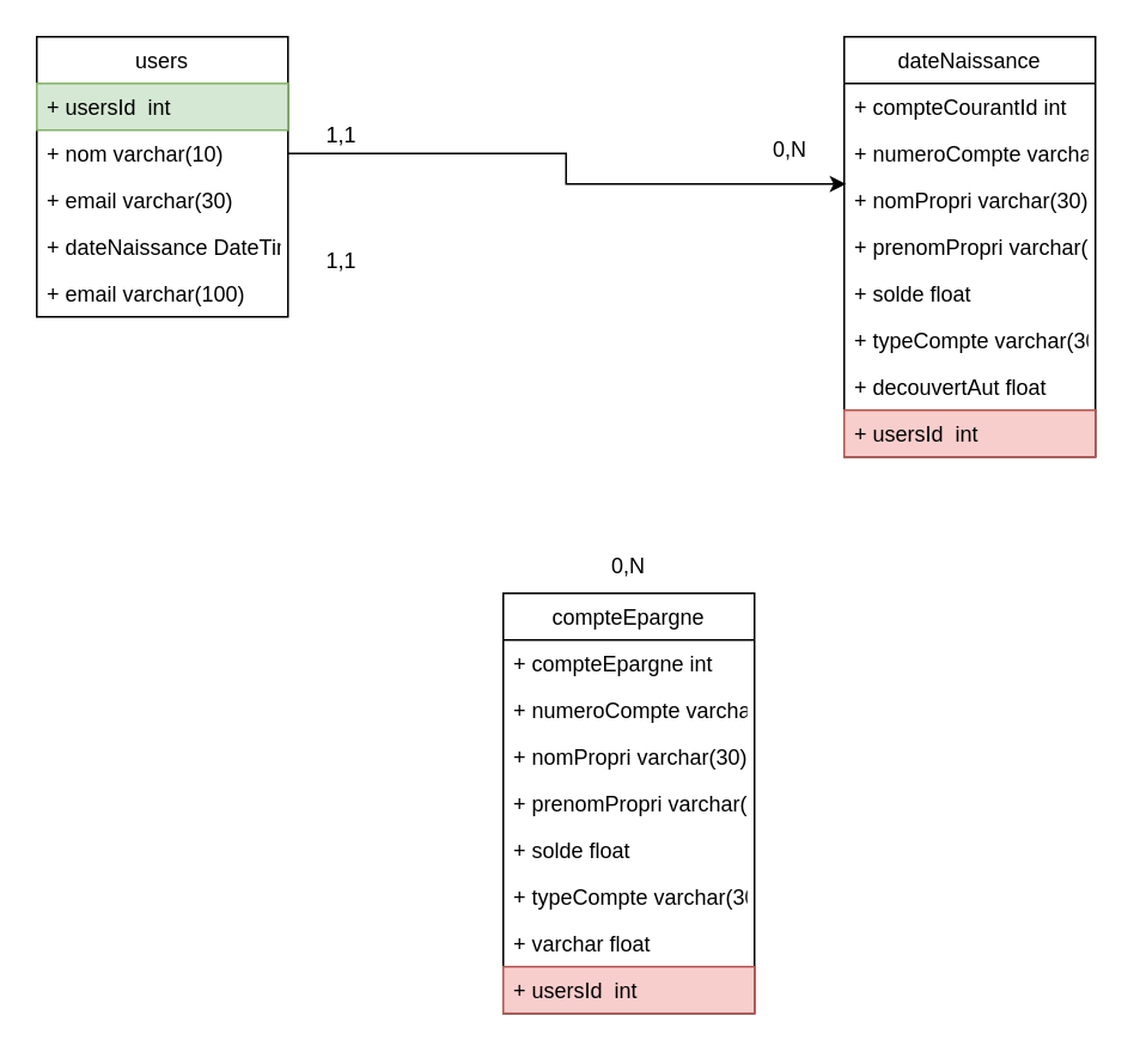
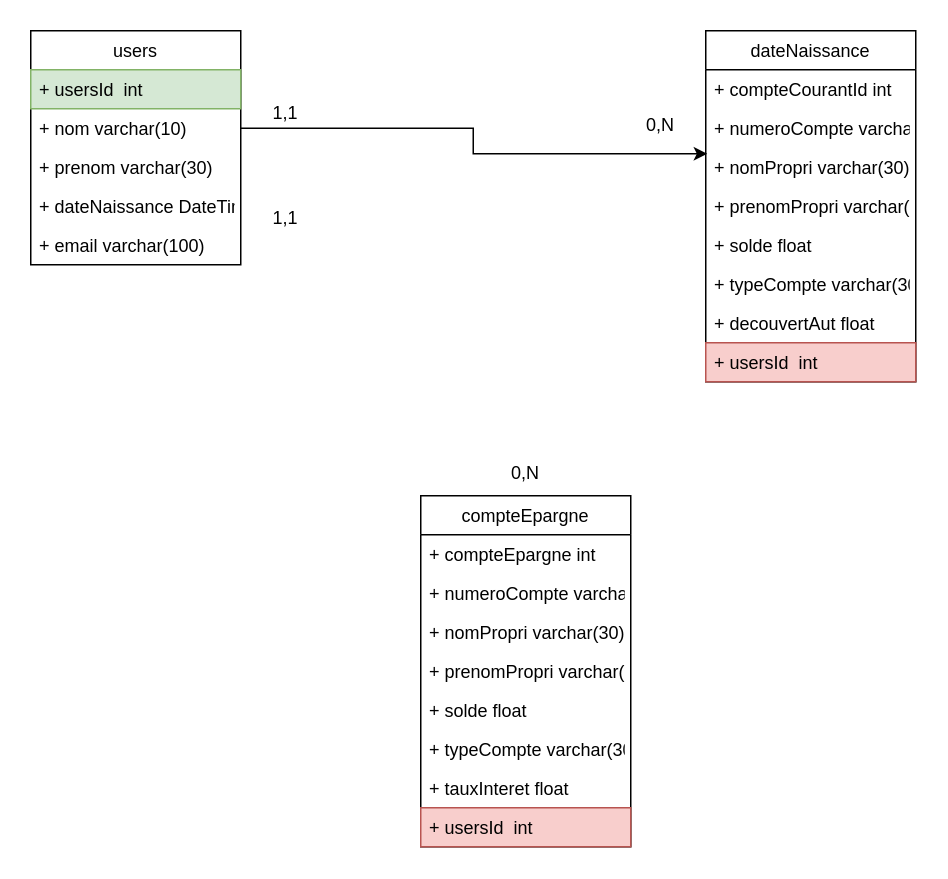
  <mxCell id="0" />
  <mxCell id="1" parent="0" />
  <mxCell id="2" value="users" style="swimlane;fontStyle=0;childLayout=stackLayout;horizontal=1;startSize=26;fillColor=none;horizontalStack=0;resizeParent=1;resizeParentMax=0;resizeLast=0;collapsible=1;marginBottom=0;" vertex="1" parent="1"><mxGeometry x="20" y="20" width="140" height="156" as="geometry" /></mxCell>
  <mxCell id="3" value="+ usersId  int" style="text;strokeColor=#82b366;fillColor=#d5e8d4;align=left;verticalAlign=top;spacingLeft=4;spacingRight=4;overflow=hidden;rotatable=0;points=[[0,0.5],[1,0.5]];portConstraint=eastwest;" vertex="1" parent="2"><mxGeometry y="26" width="140" height="26" as="geometry" /></mxCell>
  <mxCell id="4" value="+ nom varchar(10)" style="text;strokeColor=none;fillColor=none;align=left;verticalAlign=top;spacingLeft=4;spacingRight=4;overflow=hidden;rotatable=0;points=[[0,0.5],[1,0.5]];portConstraint=eastwest;" vertex="1" parent="2"><mxGeometry y="52" width="140" height="26" as="geometry" /></mxCell>
- <mxCell id="5" value="+ email varchar(30)" style="text;strokeColor=none;fillColor=none;align=left;verticalAlign=top;spacingLeft=4;spacingRight=4;overflow=hidden;rotatable=0;points=[[0,0.5],[1,0.5]];portConstraint=eastwest;" vertex="1" parent="2"><mxGeometry y="78" width="140" height="26" as="geometry" /></mxCell>
+ <mxCell id="5" value="+ prenom varchar(30)" style="text;strokeColor=none;fillColor=none;align=left;verticalAlign=top;spacingLeft=4;spacingRight=4;overflow=hidden;rotatable=0;points=[[0,0.5],[1,0.5]];portConstraint=eastwest;" vertex="1" parent="2"><mxGeometry y="78" width="140" height="26" as="geometry" /></mxCell>
  <mxCell id="6" value="+ dateNaissance DateTime" style="text;strokeColor=none;fillColor=none;align=left;verticalAlign=top;spacingLeft=4;spacingRight=4;overflow=hidden;rotatable=0;points=[[0,0.5],[1,0.5]];portConstraint=eastwest;" vertex="1" parent="2"><mxGeometry y="104" width="140" height="26" as="geometry" /></mxCell>
  <mxCell id="7" value="+ email varchar(100)" style="text;strokeColor=none;fillColor=none;align=left;verticalAlign=top;spacingLeft=4;spacingRight=4;overflow=hidden;rotatable=0;points=[[0,0.5],[1,0.5]];portConstraint=eastwest;" vertex="1" parent="2"><mxGeometry y="130" width="140" height="26" as="geometry" /></mxCell>
  <mxCell id="8" value="compteEpargne" style="swimlane;fontStyle=0;childLayout=stackLayout;horizontal=1;startSize=26;fillColor=none;horizontalStack=0;resizeParent=1;resizeParentMax=0;resizeLast=0;collapsible=1;marginBottom=0;" vertex="1" parent="1"><mxGeometry x="280" y="330" width="140" height="234" as="geometry" /></mxCell>
  <mxCell id="9" value="+ compteEpargne int" style="text;strokeColor=none;fillColor=none;align=left;verticalAlign=top;spacingLeft=4;spacingRight=4;overflow=hidden;rotatable=0;points=[[0,0.5],[1,0.5]];portConstraint=eastwest;" vertex="1" parent="8"><mxGeometry y="26" width="140" height="26" as="geometry" /></mxCell>
  <mxCell id="10" value="+ numeroCompte varchar(100)" style="text;strokeColor=none;fillColor=none;align=left;verticalAlign=top;spacingLeft=4;spacingRight=4;overflow=hidden;rotatable=0;points=[[0,0.5],[1,0.5]];portConstraint=eastwest;" vertex="1" parent="8"><mxGeometry y="52" width="140" height="26" as="geometry" /></mxCell>
  <mxCell id="11" value="+ nomPropri varchar(30)" style="text;strokeColor=none;fillColor=none;align=left;verticalAlign=top;spacingLeft=4;spacingRight=4;overflow=hidden;rotatable=0;points=[[0,0.5],[1,0.5]];portConstraint=eastwest;" vertex="1" parent="8"><mxGeometry y="78" width="140" height="26" as="geometry" /></mxCell>
  <mxCell id="12" value="+ prenomPropri varchar(30)" style="text;strokeColor=none;fillColor=none;align=left;verticalAlign=top;spacingLeft=4;spacingRight=4;overflow=hidden;rotatable=0;points=[[0,0.5],[1,0.5]];portConstraint=eastwest;" vertex="1" parent="8"><mxGeometry y="104" width="140" height="26" as="geometry" /></mxCell>
  <mxCell id="13" value="+ solde float&#10;" style="text;strokeColor=none;fillColor=none;align=left;verticalAlign=top;spacingLeft=4;spacingRight=4;overflow=hidden;rotatable=0;points=[[0,0.5],[1,0.5]];portConstraint=eastwest;" vertex="1" parent="8"><mxGeometry y="130" width="140" height="26" as="geometry" /></mxCell>
  <mxCell id="14" value="+ typeCompte varchar(30)" style="text;strokeColor=none;fillColor=none;align=left;verticalAlign=top;spacingLeft=4;spacingRight=4;overflow=hidden;rotatable=0;points=[[0,0.5],[1,0.5]];portConstraint=eastwest;" vertex="1" parent="8"><mxGeometry y="156" width="140" height="26" as="geometry" /></mxCell>
- <mxCell id="15" value="+ varchar float" style="text;strokeColor=none;fillColor=none;align=left;verticalAlign=top;spacingLeft=4;spacingRight=4;overflow=hidden;rotatable=0;points=[[0,0.5],[1,0.5]];portConstraint=eastwest;" vertex="1" parent="8"><mxGeometry y="182" width="140" height="26" as="geometry" /></mxCell>
+ <mxCell id="15" value="+ tauxInteret float" style="text;strokeColor=none;fillColor=none;align=left;verticalAlign=top;spacingLeft=4;spacingRight=4;overflow=hidden;rotatable=0;points=[[0,0.5],[1,0.5]];portConstraint=eastwest;" vertex="1" parent="8"><mxGeometry y="182" width="140" height="26" as="geometry" /></mxCell>
  <mxCell id="16" value="+ usersId  int" style="text;strokeColor=#b85450;fillColor=#f8cecc;align=left;verticalAlign=top;spacingLeft=4;spacingRight=4;overflow=hidden;rotatable=0;points=[[0,0.5],[1,0.5]];portConstraint=eastwest;" vertex="1" parent="8"><mxGeometry y="208" width="140" height="26" as="geometry" /></mxCell>
  <mxCell id="17" value="dateNaissance" style="swimlane;fontStyle=0;childLayout=stackLayout;horizontal=1;startSize=26;fillColor=none;horizontalStack=0;resizeParent=1;resizeParentMax=0;resizeLast=0;collapsible=1;marginBottom=0;" vertex="1" parent="1"><mxGeometry x="470" y="20" width="140" height="234" as="geometry" /></mxCell>
  <mxCell id="18" value="+ compteCourantId int" style="text;strokeColor=none;fillColor=none;align=left;verticalAlign=top;spacingLeft=4;spacingRight=4;overflow=hidden;rotatable=0;points=[[0,0.5],[1,0.5]];portConstraint=eastwest;" vertex="1" parent="17"><mxGeometry y="26" width="140" height="26" as="geometry" /></mxCell>
  <mxCell id="19" value="+ numeroCompte varchar(100)" style="text;strokeColor=none;fillColor=none;align=left;verticalAlign=top;spacingLeft=4;spacingRight=4;overflow=hidden;rotatable=0;points=[[0,0.5],[1,0.5]];portConstraint=eastwest;" vertex="1" parent="17"><mxGeometry y="52" width="140" height="26" as="geometry" /></mxCell>
  <mxCell id="20" value="+ nomPropri varchar(30)" style="text;strokeColor=none;fillColor=none;align=left;verticalAlign=top;spacingLeft=4;spacingRight=4;overflow=hidden;rotatable=0;points=[[0,0.5],[1,0.5]];portConstraint=eastwest;" vertex="1" parent="17"><mxGeometry y="78" width="140" height="26" as="geometry" /></mxCell>
  <mxCell id="21" value="+ prenomPropri varchar(30)" style="text;strokeColor=none;fillColor=none;align=left;verticalAlign=top;spacingLeft=4;spacingRight=4;overflow=hidden;rotatable=0;points=[[0,0.5],[1,0.5]];portConstraint=eastwest;" vertex="1" parent="17"><mxGeometry y="104" width="140" height="26" as="geometry" /></mxCell>
  <mxCell id="22" value="+ solde float&#10;" style="text;strokeColor=none;fillColor=none;align=left;verticalAlign=top;spacingLeft=4;spacingRight=4;overflow=hidden;rotatable=0;points=[[0,0.5],[1,0.5]];portConstraint=eastwest;" vertex="1" parent="17"><mxGeometry y="130" width="140" height="26" as="geometry" /></mxCell>
  <mxCell id="23" value="+ typeCompte varchar(30)" style="text;strokeColor=none;fillColor=none;align=left;verticalAlign=top;spacingLeft=4;spacingRight=4;overflow=hidden;rotatable=0;points=[[0,0.5],[1,0.5]];portConstraint=eastwest;" vertex="1" parent="17"><mxGeometry y="156" width="140" height="26" as="geometry" /></mxCell>
  <mxCell id="24" value="+ decouvertAut float" style="text;strokeColor=none;fillColor=none;align=left;verticalAlign=top;spacingLeft=4;spacingRight=4;overflow=hidden;rotatable=0;points=[[0,0.5],[1,0.5]];portConstraint=eastwest;" vertex="1" parent="17"><mxGeometry y="182" width="140" height="26" as="geometry" /></mxCell>
  <mxCell id="25" value="+ usersId  int" style="text;strokeColor=#b85450;fillColor=#f8cecc;align=left;verticalAlign=top;spacingLeft=4;spacingRight=4;overflow=hidden;rotatable=0;points=[[0,0.5],[1,0.5]];portConstraint=eastwest;" vertex="1" parent="17"><mxGeometry y="208" width="140" height="26" as="geometry" /></mxCell>
  <mxCell id="26" style="edgeStyle=orthogonalEdgeStyle;rounded=0;orthogonalLoop=1;jettySize=auto;html=1;entryX=0.007;entryY=0.154;entryDx=0;entryDy=0;entryPerimeter=0;" edge="1" parent="1" source="4" target="20"><mxGeometry relative="1" as="geometry" /></mxCell>
  <mxCell id="27" value="0,N" style="text;html=1;strokeColor=none;fillColor=none;align=center;verticalAlign=middle;whiteSpace=wrap;rounded=0;" vertex="1" parent="1"><mxGeometry x="410" y="68" width="60" height="30" as="geometry" /></mxCell>
  <mxCell id="28" value="1,1" style="text;html=1;strokeColor=none;fillColor=none;align=center;verticalAlign=middle;whiteSpace=wrap;rounded=0;" vertex="1" parent="1"><mxGeometry x="160" y="60" width="60" height="30" as="geometry" /></mxCell>
  <mxCell id="29" value="1,1" style="text;html=1;strokeColor=none;fillColor=none;align=center;verticalAlign=middle;whiteSpace=wrap;rounded=0;" vertex="1" parent="1"><mxGeometry x="160" y="130" width="60" height="30" as="geometry" /></mxCell>
  <mxCell id="30" value="0,N" style="text;html=1;strokeColor=none;fillColor=none;align=center;verticalAlign=middle;whiteSpace=wrap;rounded=0;" vertex="1" parent="1"><mxGeometry x="320" y="300" width="60" height="30" as="geometry" /></mxCell>
